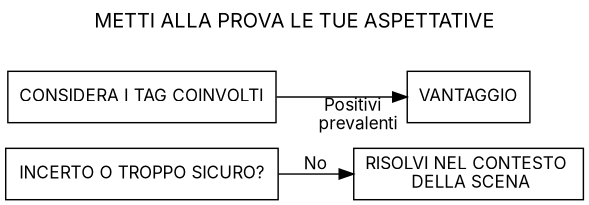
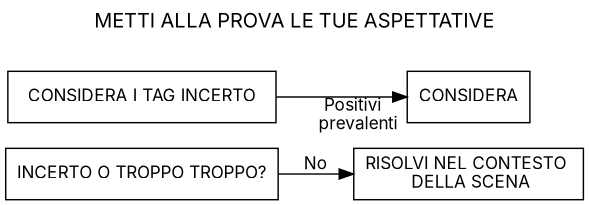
  digraph {
    fontname=Inter
    label="METTI ALLA PROVA LE TUE ASPETTATIVE"
    labelloc=t
    rankdir=LR
    node [fontname=Inter fontsize=12 shape=rect]
    edge [fontname=Inter fontsize=12 shape=rect]
-   n1 [label="INCERTO O TROPPO SICURO?"]
+   n1 [label="INCERTO O TROPPO TROPPO?"]
    n2 [label="RISOLVI NEL CONTESTO \n DELLA SCENA"]
-   n3 [label="CONSIDERA I TAG COINVOLTI"]
-   n4 [label=VANTAGGIO]
+   n3 [label="CONSIDERA I TAG INCERTO"]
+   n4 [label=CONSIDERA]
    n1 -> n2 [label=No]
    n3 -> n4 [xlabel="Positivi \n prevalenti"]
  }
